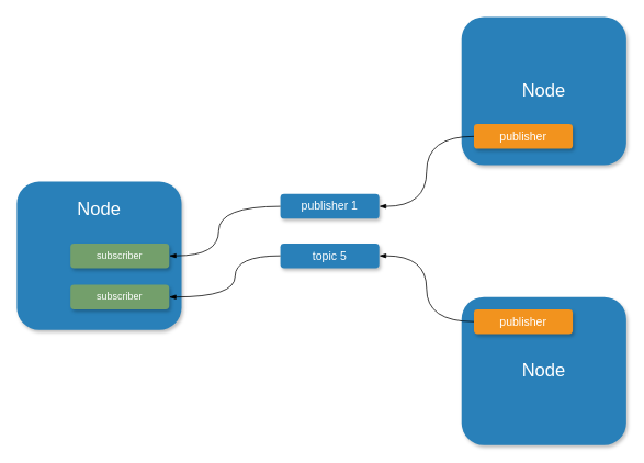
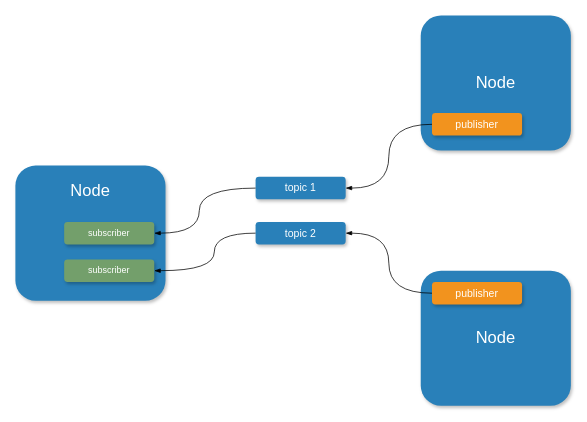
  <mxCell id="0" />
  <mxCell id="1" parent="0" />
- <mxCell id="2" value="publisher 1" style="rounded=1;whiteSpace=wrap;html=1;strokeColor=none;strokeWidth=1;fillColor=#2980B9;fontSize=14;fontColor=#FFFFFF;align=center;gradientColor=none;gradientDirection=east;verticalAlign=middle;shadow=1;labelBackgroundColor=none;" parent="1" vertex="1"><mxGeometry x="340" y="235" width="120" height="30" as="geometry" /></mxCell>
- <mxCell id="3" value="topic 5" style="rounded=1;whiteSpace=wrap;html=1;strokeColor=none;strokeWidth=1;fillColor=#2980B9;fontSize=14;fontColor=#FFFFFF;align=center;gradientColor=none;gradientDirection=east;verticalAlign=middle;shadow=1;labelBackgroundColor=none;" parent="1" vertex="1"><mxGeometry x="340" y="295" width="120" height="30" as="geometry" /></mxCell>
+ <mxCell id="2" value="topic 1" style="rounded=1;whiteSpace=wrap;html=1;strokeColor=none;strokeWidth=1;fillColor=#2980B9;fontSize=14;fontColor=#FFFFFF;align=center;gradientColor=none;gradientDirection=east;verticalAlign=middle;shadow=1;labelBackgroundColor=none;" parent="1" vertex="1"><mxGeometry x="340" y="235" width="120" height="30" as="geometry" /></mxCell>
+ <mxCell id="3" value="topic 2" style="rounded=1;whiteSpace=wrap;html=1;strokeColor=none;strokeWidth=1;fillColor=#2980B9;fontSize=14;fontColor=#FFFFFF;align=center;gradientColor=none;gradientDirection=east;verticalAlign=middle;shadow=1;labelBackgroundColor=none;" parent="1" vertex="1"><mxGeometry x="340" y="295" width="120" height="30" as="geometry" /></mxCell>
  <mxCell id="4" value="" style="group" parent="1" vertex="1" connectable="0"><mxGeometry x="560" y="360" width="200" height="180" as="geometry" /></mxCell>
  <mxCell id="5" value="Node" style="rounded=1;whiteSpace=wrap;html=1;strokeColor=none;strokeWidth=1;fillColor=#2980B9;fontSize=22;fontColor=#FFFFFF;align=center;gradientColor=none;gradientDirection=east;verticalAlign=middle;shadow=1;labelBackgroundColor=none;" parent="4" vertex="1"><mxGeometry width="200" height="180" as="geometry" /></mxCell>
  <mxCell id="6" value="publisher" style="rounded=1;whiteSpace=wrap;html=1;strokeColor=none;strokeWidth=1;fillColor=#F2931E;fontSize=14;fontColor=#FFFFFF;align=center;gradientColor=none;gradientDirection=east;verticalAlign=middle;shadow=1;labelBackgroundColor=none;" parent="4" vertex="1"><mxGeometry x="15" y="15" width="120" height="30" as="geometry" /></mxCell>
  <mxCell id="7" value="" style="group" parent="1" vertex="1" connectable="0"><mxGeometry x="560" y="20" width="200" height="180" as="geometry" /></mxCell>
  <mxCell id="8" value="Node" style="rounded=1;whiteSpace=wrap;html=1;strokeColor=none;strokeWidth=1;fillColor=#2980B9;fontSize=22;fontColor=#FFFFFF;align=center;gradientColor=none;gradientDirection=east;verticalAlign=middle;shadow=1;labelBackgroundColor=none;" parent="7" vertex="1"><mxGeometry width="200" height="180" as="geometry" /></mxCell>
  <mxCell id="9" value="publisher" style="rounded=1;whiteSpace=wrap;html=1;strokeColor=none;strokeWidth=1;fillColor=#F2931E;fontSize=14;fontColor=#FFFFFF;align=center;gradientColor=none;gradientDirection=east;verticalAlign=middle;shadow=1;labelBackgroundColor=none;" parent="7" vertex="1"><mxGeometry x="15" y="130" width="120" height="30" as="geometry" /></mxCell>
  <mxCell id="10" value="" style="group" parent="1" vertex="1" connectable="0"><mxGeometry x="20" y="220" width="200" height="180" as="geometry" /></mxCell>
  <mxCell id="11" value="Node" style="rounded=1;whiteSpace=wrap;html=1;strokeColor=none;strokeWidth=1;fillColor=#2980B9;fontSize=22;fontColor=#FFFFFF;align=center;gradientColor=none;gradientDirection=east;verticalAlign=top;shadow=1;labelBackgroundColor=none;spacingTop=14;" parent="10" vertex="1"><mxGeometry width="200" height="180" as="geometry" /></mxCell>
  <mxCell id="12" value="subscriber" style="rounded=1;whiteSpace=wrap;html=1;strokeColor=none;strokeWidth=1;fillColor=#739F6B;fontSize=12;fontColor=#FFFFFF;align=center;gradientColor=none;gradientDirection=east;verticalAlign=middle;shadow=1;labelBackgroundColor=none;fontFamily=Helvetica;" parent="10" vertex="1"><mxGeometry x="65" y="125" width="120" height="30" as="geometry" /></mxCell>
  <mxCell id="13" value="subscriber" style="rounded=1;whiteSpace=wrap;html=1;strokeColor=none;strokeWidth=1;fillColor=#739F6B;fontSize=12;fontColor=#FFFFFF;align=center;gradientColor=none;gradientDirection=east;verticalAlign=middle;shadow=1;labelBackgroundColor=none;fontFamily=Helvetica;" parent="10" vertex="1"><mxGeometry x="65" y="75" width="120" height="30" as="geometry" /></mxCell>
  <mxCell id="14" style="edgeStyle=orthogonalEdgeStyle;shape=connector;curved=1;rounded=0;orthogonalLoop=1;jettySize=auto;html=1;entryX=1;entryY=0.5;entryDx=0;entryDy=0;strokeColor=default;align=center;verticalAlign=middle;fontFamily=Helvetica;fontSize=11;fontColor=default;labelBackgroundColor=default;endArrow=blockThin;endFill=1;" parent="1" source="2" target="13" edge="1"><mxGeometry relative="1" as="geometry"><Array as="points"><mxPoint x="265" y="250" /><mxPoint x="265" y="310" /></Array></mxGeometry></mxCell>
  <mxCell id="15" style="edgeStyle=orthogonalEdgeStyle;shape=connector;curved=1;rounded=0;orthogonalLoop=1;jettySize=auto;html=1;entryX=1;entryY=0.5;entryDx=0;entryDy=0;strokeColor=default;align=center;verticalAlign=middle;fontFamily=Helvetica;fontSize=11;fontColor=default;labelBackgroundColor=default;endArrow=blockThin;endFill=1;" parent="1" source="3" target="12" edge="1"><mxGeometry relative="1" as="geometry"><Array as="points"><mxPoint x="285" y="310" /><mxPoint x="285" y="360" /></Array></mxGeometry></mxCell>
  <mxCell id="16" style="edgeStyle=orthogonalEdgeStyle;rounded=0;orthogonalLoop=1;jettySize=auto;html=1;entryX=1;entryY=0.5;entryDx=0;entryDy=0;curved=1;endArrow=blockThin;endFill=1;" parent="1" source="9" target="2" edge="1"><mxGeometry relative="1" as="geometry" /></mxCell>
  <mxCell id="17" style="edgeStyle=orthogonalEdgeStyle;shape=connector;curved=1;rounded=0;orthogonalLoop=1;jettySize=auto;html=1;entryX=1;entryY=0.5;entryDx=0;entryDy=0;strokeColor=default;align=center;verticalAlign=middle;fontFamily=Helvetica;fontSize=11;fontColor=default;labelBackgroundColor=default;endArrow=blockThin;endFill=1;" parent="1" source="6" target="3" edge="1"><mxGeometry relative="1" as="geometry" /></mxCell>
